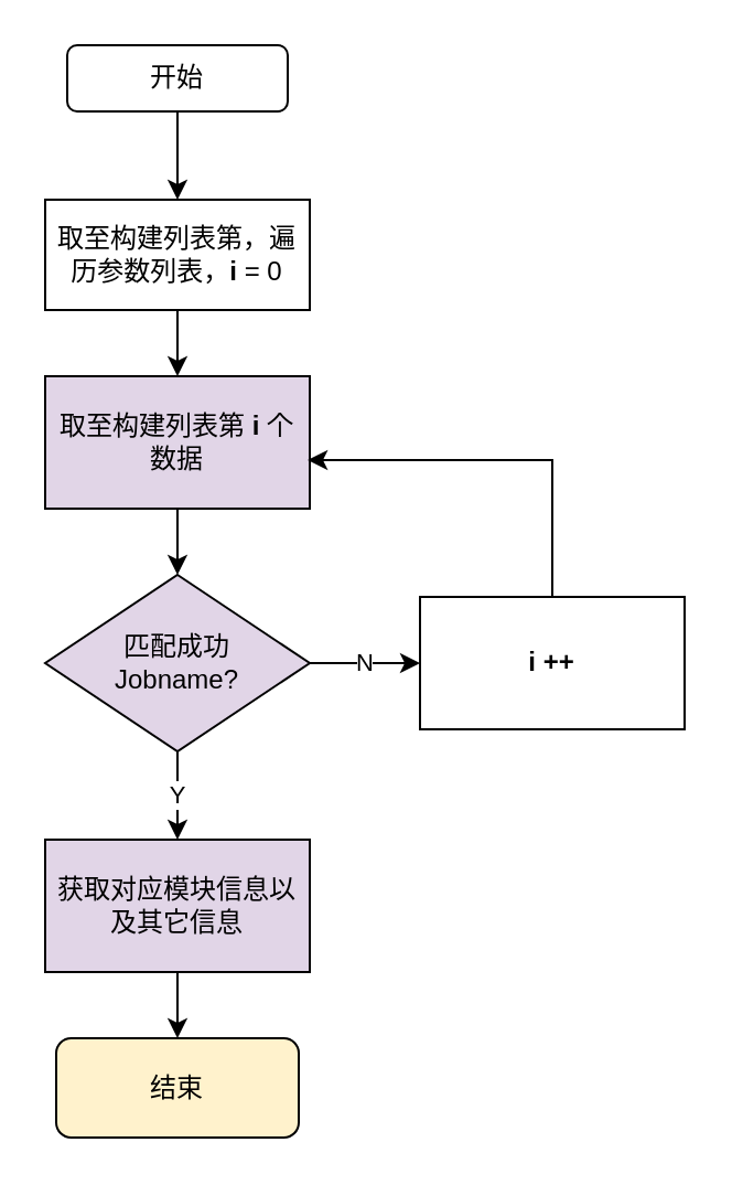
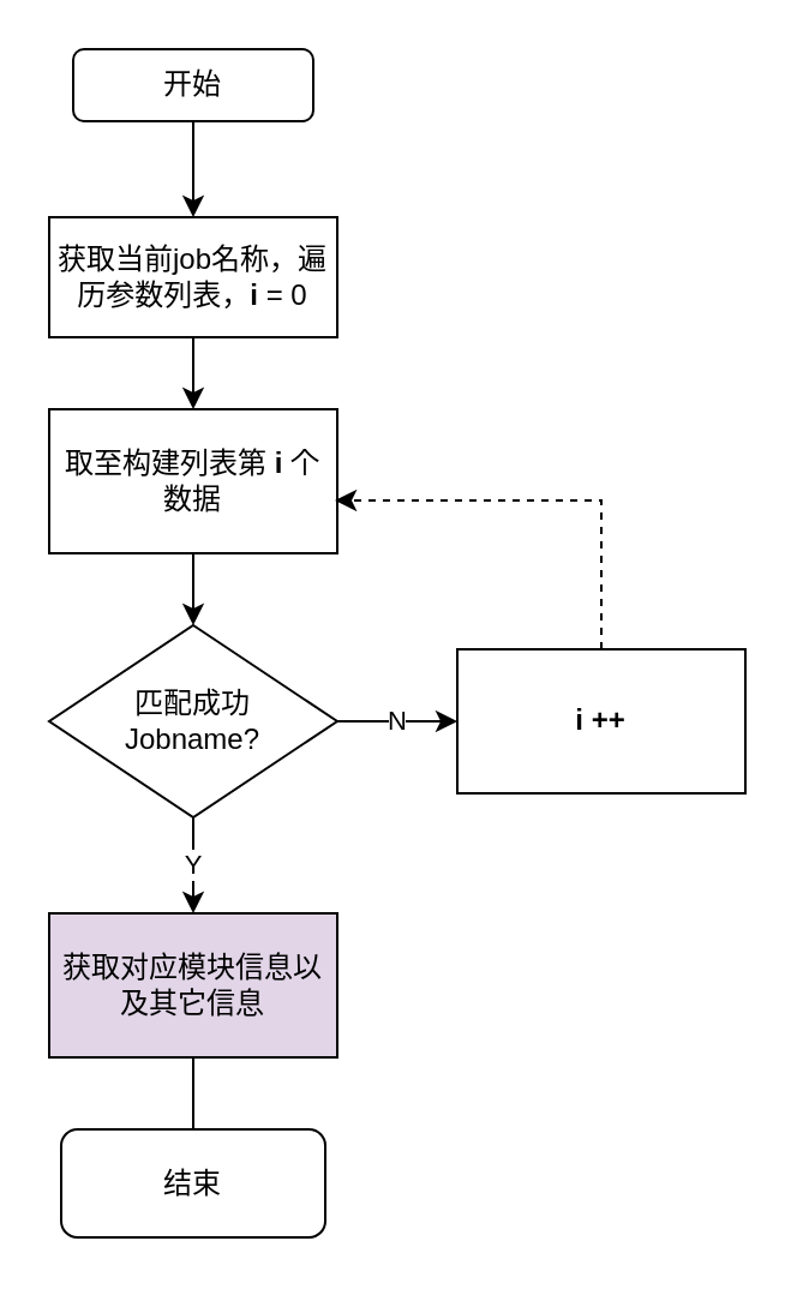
  <mxCell id="0" />
  <mxCell id="1" parent="0" />
  <mxCell id="2" value="" style="edgeStyle=orthogonalEdgeStyle;rounded=0;orthogonalLoop=1;jettySize=auto;html=1;" edge="1" parent="1" source="3" target="5"><mxGeometry relative="1" as="geometry" /></mxCell>
  <mxCell id="3" value="开始" style="rounded=1;whiteSpace=wrap;html=1;" vertex="1" parent="1"><mxGeometry x="30" y="20" width="100" height="30" as="geometry" /></mxCell>
  <mxCell id="4" value="" style="edgeStyle=orthogonalEdgeStyle;rounded=0;orthogonalLoop=1;jettySize=auto;html=1;" edge="1" parent="1" source="5" target="12"><mxGeometry relative="1" as="geometry" /></mxCell>
- <mxCell id="5" value="取至构建列表第，遍历参数列表，&lt;b&gt;i&lt;/b&gt; = 0" style="rounded=0;whiteSpace=wrap;html=1;" vertex="1" parent="1"><mxGeometry x="20" y="90" width="120" height="50" as="geometry" /></mxCell>
+ <mxCell id="5" value="获取当前job名称，遍历参数列表，&lt;b&gt;i&lt;/b&gt; = 0" style="rounded=0;whiteSpace=wrap;html=1;" vertex="1" parent="1"><mxGeometry x="20" y="90" width="120" height="50" as="geometry" /></mxCell>
  <mxCell id="6" value="Y" style="edgeStyle=orthogonalEdgeStyle;rounded=0;orthogonalLoop=1;jettySize=auto;html=1;" edge="1" parent="1" source="8" target="10"><mxGeometry relative="1" as="geometry" /></mxCell>
  <mxCell id="7" value="N" style="edgeStyle=orthogonalEdgeStyle;rounded=0;orthogonalLoop=1;jettySize=auto;html=1;" edge="1" parent="1" source="8" target="13"><mxGeometry relative="1" as="geometry" /></mxCell>
- <mxCell id="8" value="匹配成功&lt;br&gt;Jobname?" style="rhombus;whiteSpace=wrap;html=1;rounded=0;fillColor=#e1d5e7;" vertex="1" parent="1"><mxGeometry x="20" y="260" width="120" height="80" as="geometry" /></mxCell>
- <mxCell id="9" value="" style="edgeStyle=orthogonalEdgeStyle;rounded=0;orthogonalLoop=1;jettySize=auto;html=1;entryX=0.5;entryY=0;entryDx=0;entryDy=0;" edge="1" parent="1" source="10" target="15"><mxGeometry relative="1" as="geometry"><mxPoint x="80" y="510" as="targetPoint" /></mxGeometry></mxCell>
+ <mxCell id="8" value="匹配成功&lt;br&gt;Jobname?" style="rhombus;whiteSpace=wrap;html=1;rounded=0;" vertex="1" parent="1"><mxGeometry x="20" y="260" width="120" height="80" as="geometry" /></mxCell>
+ <mxCell id="9" value="" style="edgeStyle=orthogonalEdgeStyle;rounded=0;orthogonalLoop=1;jettySize=auto;html=1;entryX=0.5;entryY=0;entryDx=0;entryDy=0;endArrow=none;" edge="1" parent="1" source="10" target="15"><mxGeometry relative="1" as="geometry"><mxPoint x="80" y="510" as="targetPoint" /></mxGeometry></mxCell>
  <mxCell id="10" value="获取对应模块信息以及其它信息" style="whiteSpace=wrap;html=1;rounded=0;fillColor=#e1d5e7;" vertex="1" parent="1"><mxGeometry x="20" y="380" width="120" height="60" as="geometry" /></mxCell>
  <mxCell id="11" value="" style="edgeStyle=orthogonalEdgeStyle;rounded=0;orthogonalLoop=1;jettySize=auto;html=1;" edge="1" parent="1" source="12" target="8"><mxGeometry relative="1" as="geometry" /></mxCell>
- <mxCell id="12" value="取至构建列表第&amp;nbsp;&lt;b&gt;i&amp;nbsp;&lt;/b&gt;个数据" style="whiteSpace=wrap;html=1;rounded=0;fillColor=#e1d5e7;" vertex="1" parent="1"><mxGeometry x="20" y="170" width="120" height="60" as="geometry" /></mxCell>
+ <mxCell id="12" value="取至构建列表第&amp;nbsp;&lt;b&gt;i&amp;nbsp;&lt;/b&gt;个数据" style="whiteSpace=wrap;html=1;rounded=0;" vertex="1" parent="1"><mxGeometry x="20" y="170" width="120" height="60" as="geometry" /></mxCell>
  <mxCell id="13" value="&lt;b&gt;i ++&lt;/b&gt;" style="whiteSpace=wrap;html=1;rounded=0;" vertex="1" parent="1"><mxGeometry x="190" y="270" width="120" height="60" as="geometry" /></mxCell>
- <mxCell id="14" value="" style="endArrow=classic;html=1;rounded=0;exitX=0.5;exitY=0;exitDx=0;exitDy=0;entryX=0.992;entryY=0.633;entryDx=0;entryDy=0;entryPerimeter=0;" edge="1" parent="1" source="13" target="12"><mxGeometry width="50" height="50" relative="1" as="geometry"><mxPoint x="240" y="270" as="sourcePoint" /><mxPoint x="290" y="210" as="targetPoint" /><Array as="points"><mxPoint x="250" y="208" /></Array></mxGeometry></mxCell>
- <mxCell id="15" value="结束" style="rounded=1;whiteSpace=wrap;html=1;fillColor=#fff2cc;" vertex="1" parent="1"><mxGeometry x="25" y="470" width="110" height="45" as="geometry" /></mxCell>
+ <mxCell id="14" value="" style="endArrow=classic;html=1;rounded=0;exitX=0.5;exitY=0;exitDx=0;exitDy=0;entryX=0.992;entryY=0.633;entryDx=0;entryDy=0;entryPerimeter=0;dashed=1;" edge="1" parent="1" source="13" target="12"><mxGeometry width="50" height="50" relative="1" as="geometry"><mxPoint x="240" y="270" as="sourcePoint" /><mxPoint x="290" y="210" as="targetPoint" /><Array as="points"><mxPoint x="250" y="208" /></Array></mxGeometry></mxCell>
+ <mxCell id="15" value="结束" style="rounded=1;whiteSpace=wrap;html=1;" vertex="1" parent="1"><mxGeometry x="25" y="470" width="110" height="45" as="geometry" /></mxCell>
